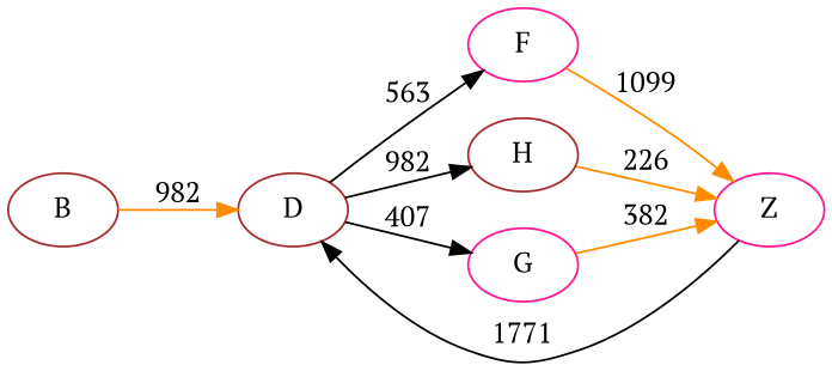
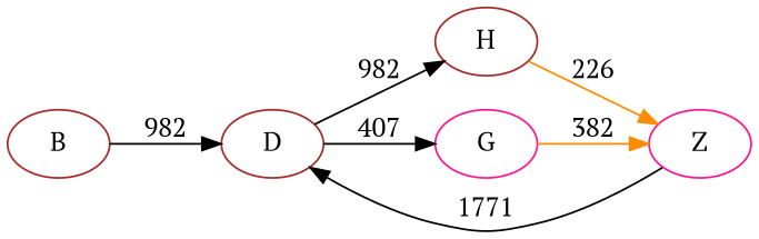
  digraph {
    fontname="PT Serif"
    rankdir=LR
    node [color=brown fontname="PT Serif"]
    edge [color=black fontname="PT Serif"]
    B
    D
-   F [color=deeppink]
    H
    G [color=deeppink]
    Z [color=deeppink]
-   B -> D [color=darkorange label=982]
-   D -> F [label=563]
+   B -> D [label=982]
    D -> H [label=982]
    D -> G [label=407]
-   F -> Z [color=darkorange label=1099]
    H -> Z [color=darkorange label=226]
    G -> Z [color=darkorange label=382]
    Z -> D [label=1771]
  }
